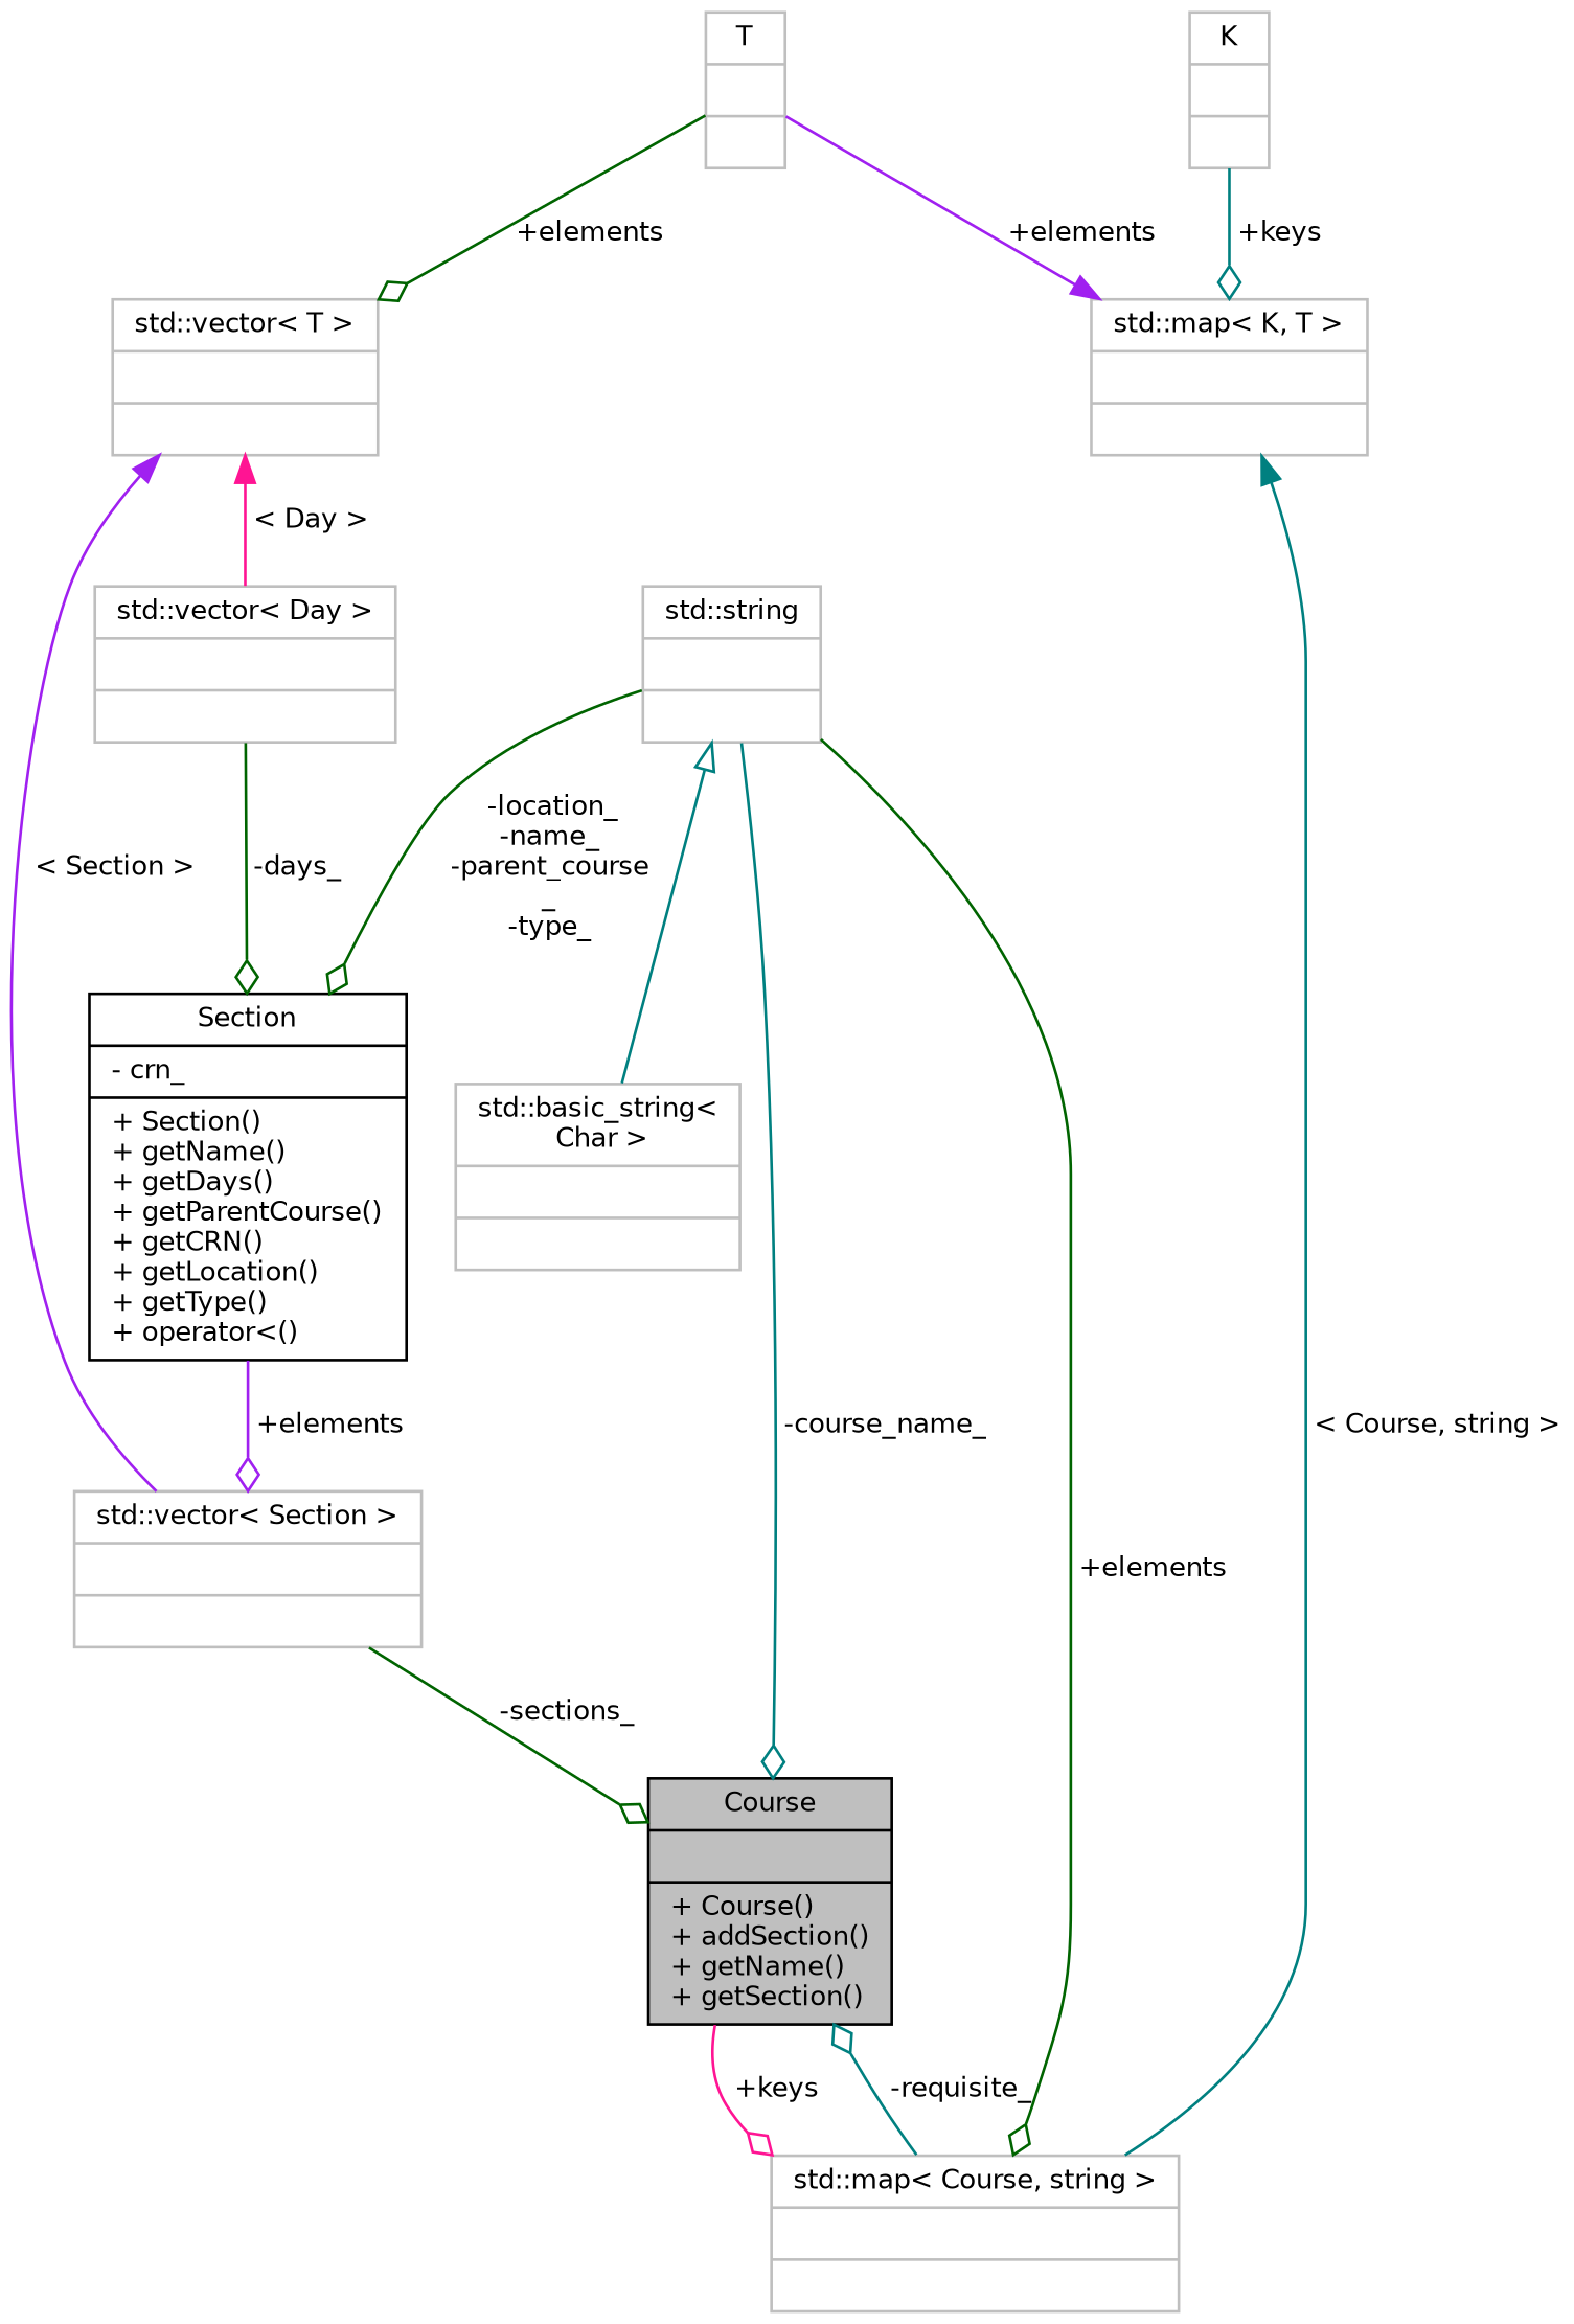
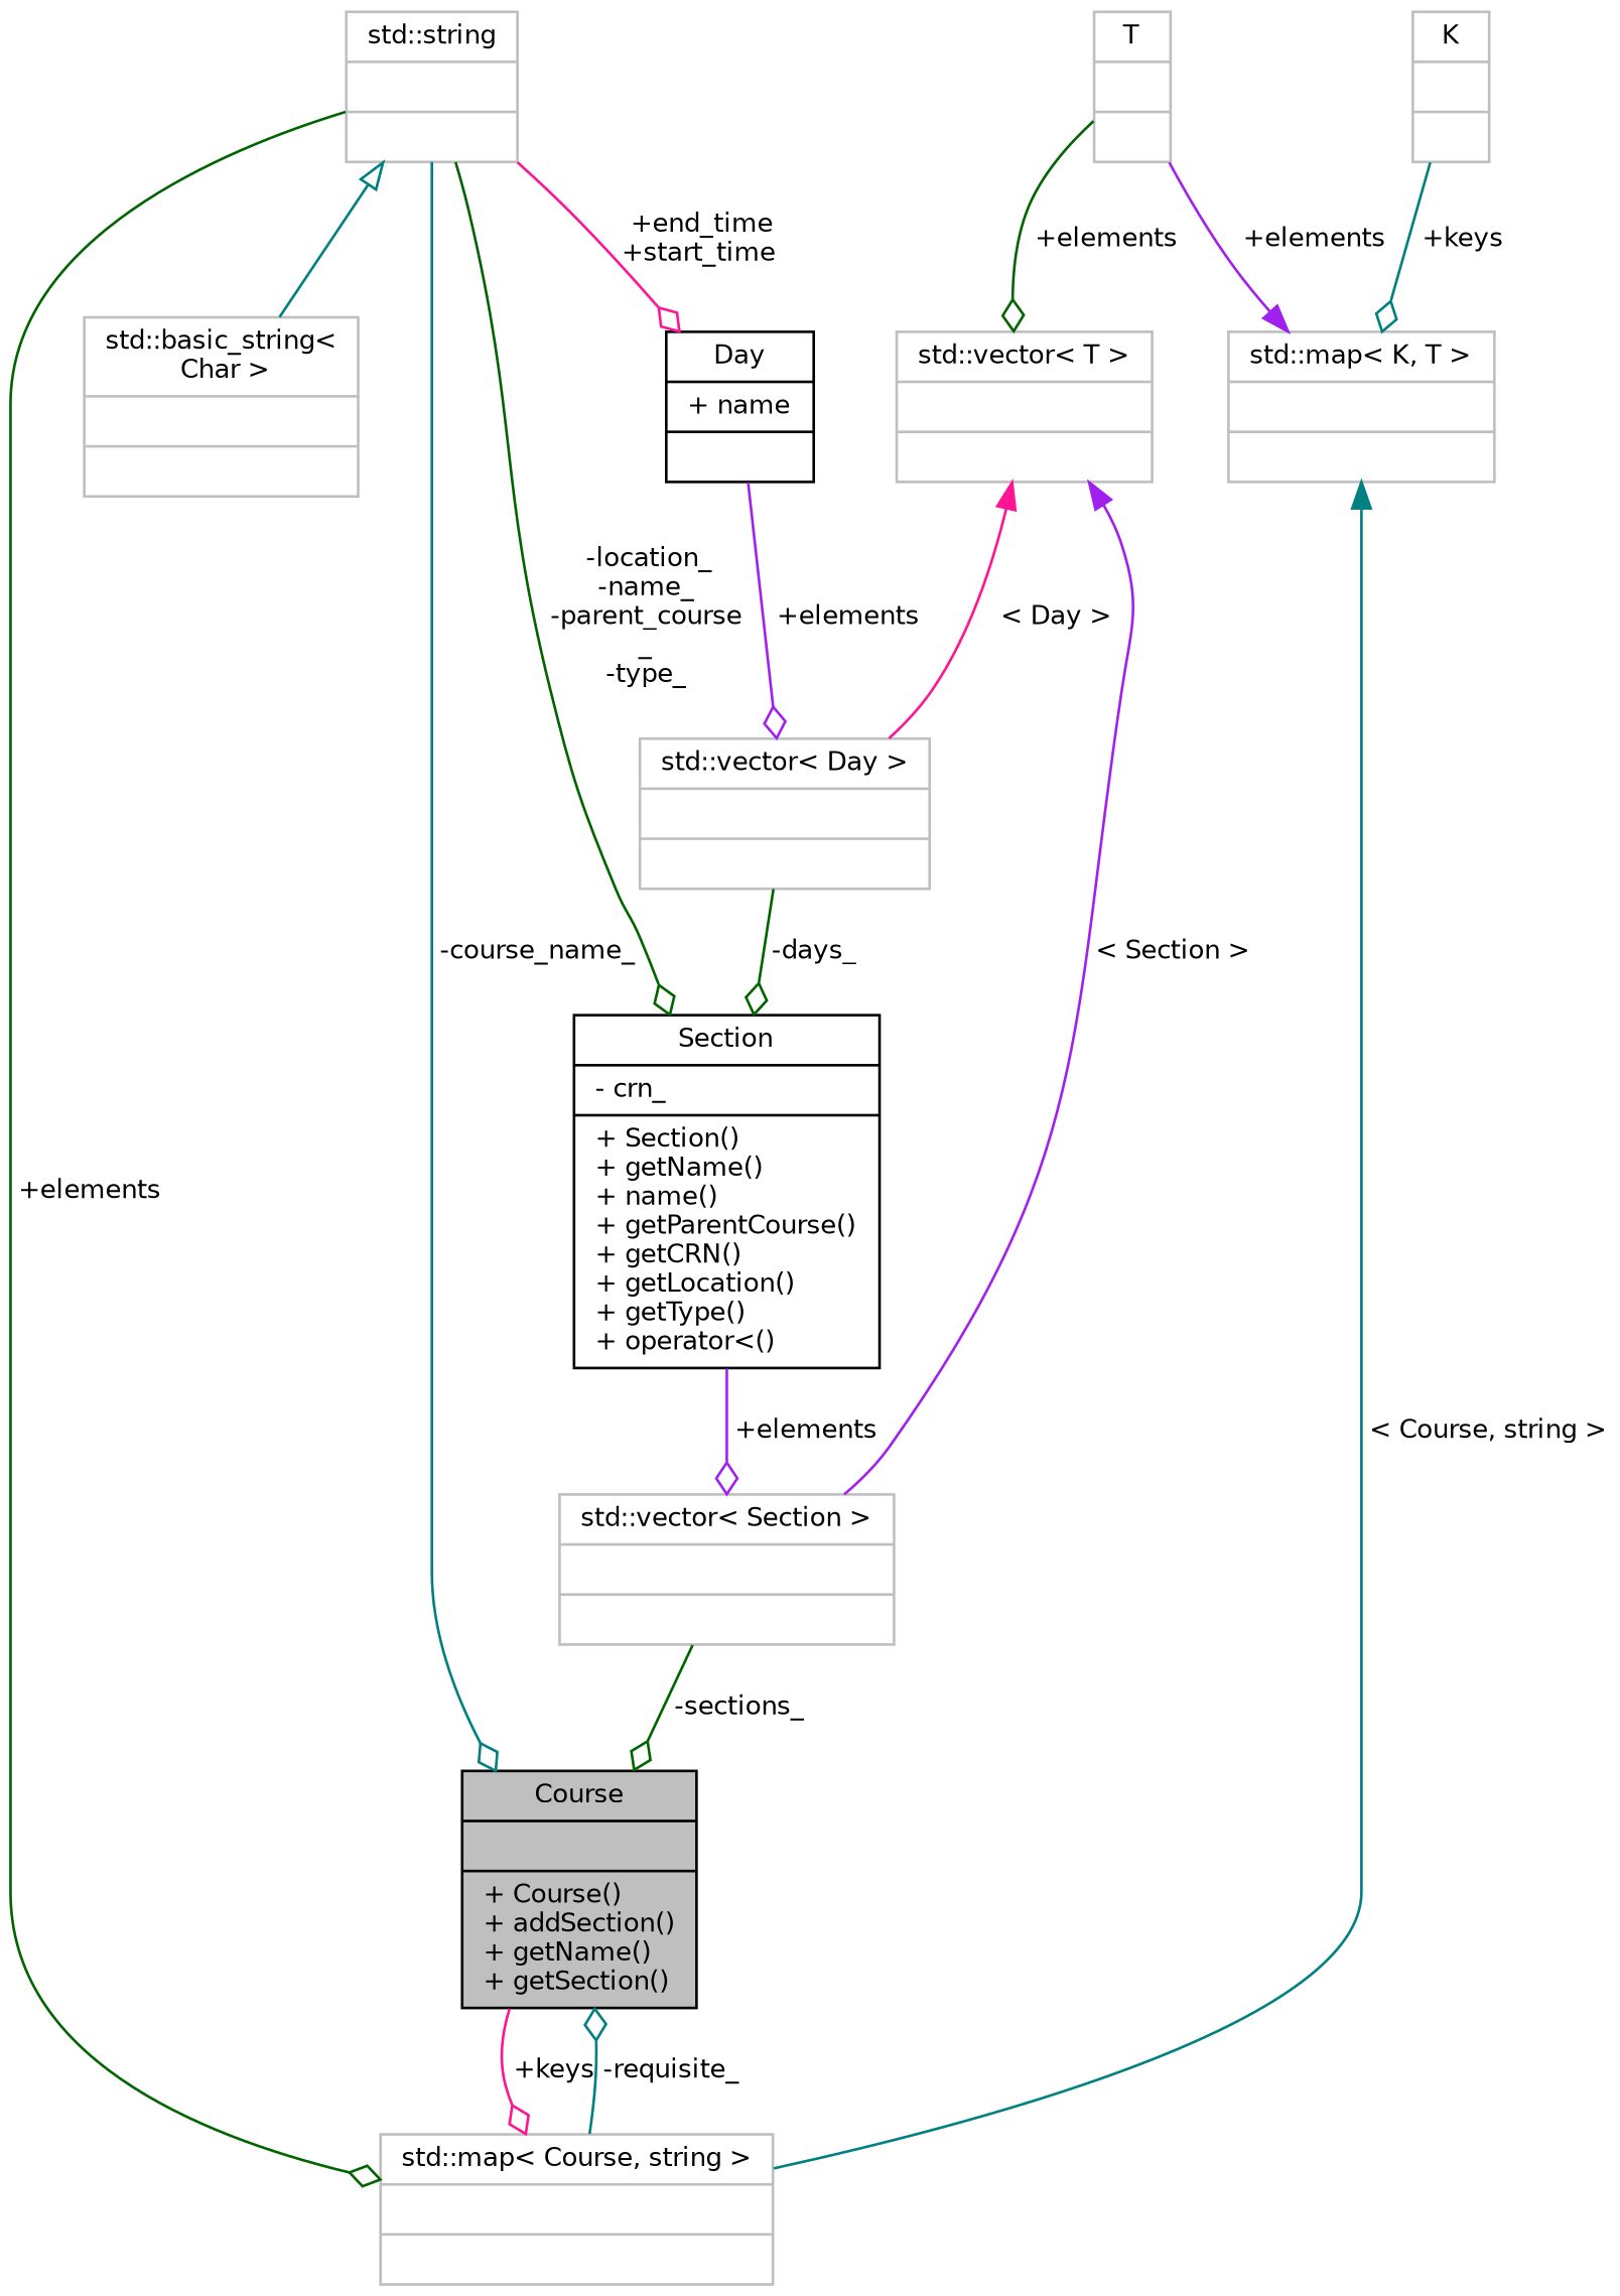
  digraph {
    node [color=grey75 fillcolor=white fontname=Helvetica fontsize=10 shape=record style=filled]
    edge [arrowhead=odiamond color=teal fontname=Helvetica fontsize=10 labelfontname=Helvetica labelfontsize=10 style=solid]
    n1 [color=black fillcolor=grey75 fontcolor=black height=0.2 label="{Course\n||+ Course()\l+ addSection()\l+ getName()\l+ getSection()\l}" width=0.4]
    n2 [height=0.2 label="{std::map\< Course, string \>\n||}" width=0.4]
    n3 [height=0.2 label="{std::vector\< Section \>\n||}" width=0.4]
-   n4 [color=black height=0.2 label="{Section\n|- crn_\l|+ Section()\l+ getName()\l+ getDays()\l+ getParentCourse()\l+ getCRN()\l+ getLocation()\l+ getType()\l+ operator\<()\l}" width=0.4]
+   n4 [color=black height=0.2 label="{Section\n|- crn_\l|+ Section()\l+ getName()\l+ name()\l+ getParentCourse()\l+ getCRN()\l+ getLocation()\l+ getType()\l+ operator\<()\l}" width=0.4]
    n5 [height=0.2 label="{std::vector\< Day \>\n||}" width=0.4]
+   n6 [color=black height=0.2 label="{Day\n|+ name\l|}" width=0.4]
    n7 [height=0.2 label="{std::string\n||}" width=0.4]
    n8 [height=0.2 label="{std::basic_string\<\l Char \>\n||}" width=0.4]
    n9 [height=0.2 label="{std::vector\< T \>\n||}" width=0.4]
    n10 [height=0.2 label="{T\n||}" width=0.4]
    n11 [height=0.2 label="{std::map\< K, T \>\n||}" width=0.4]
    n12 [height=0.2 label="{K\n||}" width=0.4]
    n1 -> n2 [color=deeppink label=" +keys"]
    n2 -> n1 [label=" -requisite_"]
    n3 -> n1 [color=darkgreen label=" -sections_"]
    n4 -> n3 [color=purple label=" +elements"]
    n5 -> n4 [color=darkgreen label=" -days_"]
+   n6 -> n5 [color=purple label=" +elements"]
    n7 -> n1 [label=" -course_name_"]
    n7 -> n2 [color=darkgreen label=" +elements"]
    n7 -> n4 [color=darkgreen label=" -location_\n-name_\n-parent_course\l_\n-type_"]
+   n7 -> n6 [color=deeppink label=" +end_time\n+start_time"]
    n7 -> n8 [arrowtail=onormal dir=back arrowhead=""]
    n9 -> n3 [color=purple dir=back label=" \< Section \>" arrowhead=""]
    n9 -> n5 [color=deeppink dir=back label=" \< Day \>" arrowhead=""]
    n10 -> n9 [color=darkgreen label=" +elements"]
    n10 -> n11 [arrowhead=normal color=purple label=" +elements"]
    n11 -> n2 [dir=back label=" \< Course, string \>" arrowhead=""]
    n12 -> n11 [label=" +keys"]
  }
